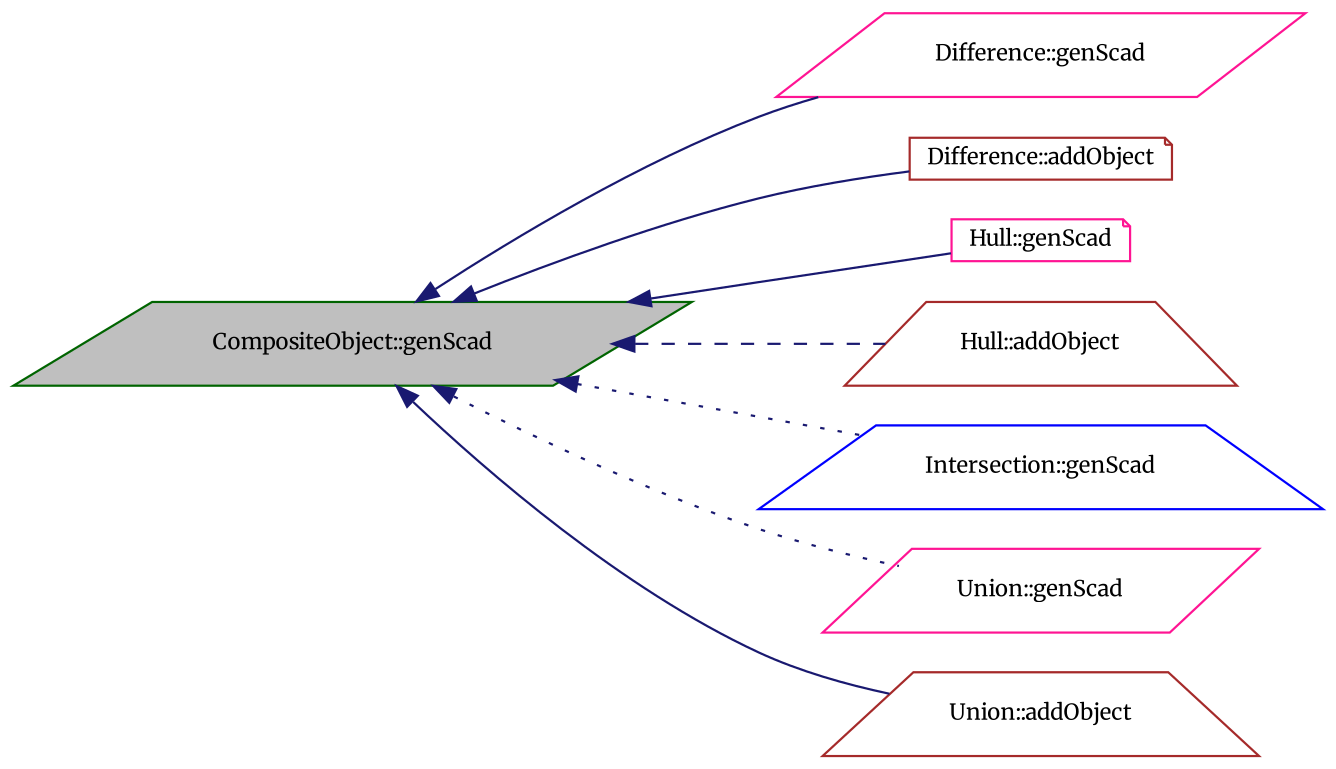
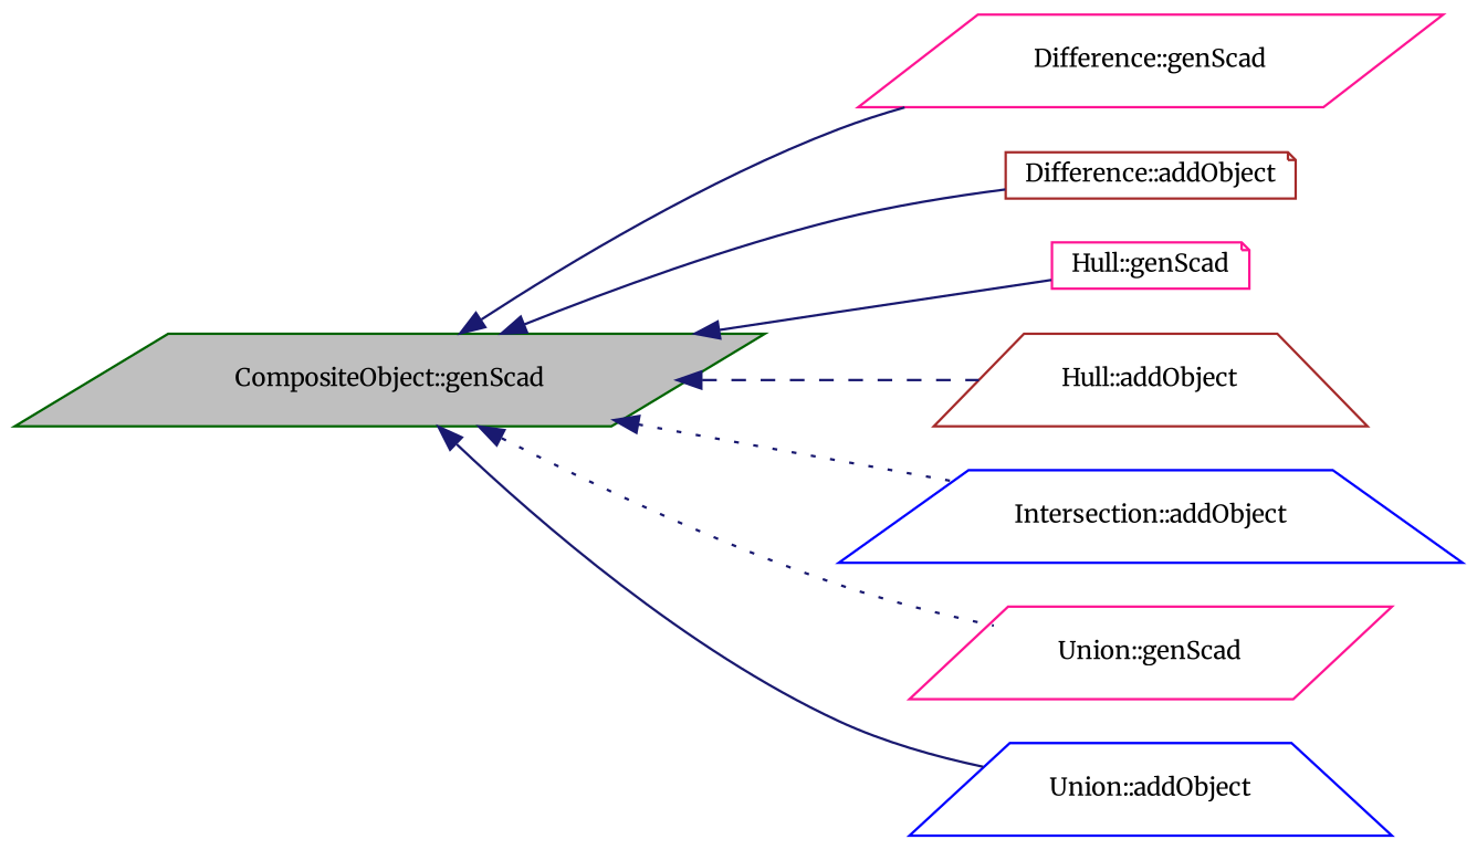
  digraph {
    fontname=Merriweather
    rankdir=LR
    node [color=deeppink fillcolor=white fontname=Merriweather fontsize=10 shape=parallelogram style=filled]
    edge [color=midnightblue dir=back fontname=Merriweather fontsize=10 labelfontname=Helvetica labelfontsize=10 style=solid]
    n1 [color=darkgreen fillcolor=grey75 fontcolor=black height=0.2 label="CompositeObject::genScad" width=0.4]
    n2 [height=0.2 label="Difference::genScad" width=0.4]
    n3 [color=brown height=0.2 label="Difference::addObject" shape=note width=0.4]
    n4 [height=0.2 label="Hull::genScad" shape=note width=0.4]
    n5 [color=brown height=0.2 label="Hull::addObject" shape=trapezium width=0.4]
-   n6 [color=blue height=0.2 label="Intersection::genScad" shape=trapezium width=0.4]
+   n6 [color=blue height=0.2 label="Intersection::addObject" shape=trapezium width=0.4]
    n7 [height=0.2 label="Union::genScad" width=0.4]
-   n8 [color=brown height=0.2 label="Union::addObject" shape=trapezium width=0.4]
+   n8 [color=blue height=0.2 label="Union::addObject" shape=trapezium width=0.4]
    n1 -> n2
    n1 -> n3
    n1 -> n4
    n1 -> n5 [style=dashed]
    n1 -> n6 [style=dotted]
    n1 -> n7 [style=dotted]
    n1 -> n8
  }
